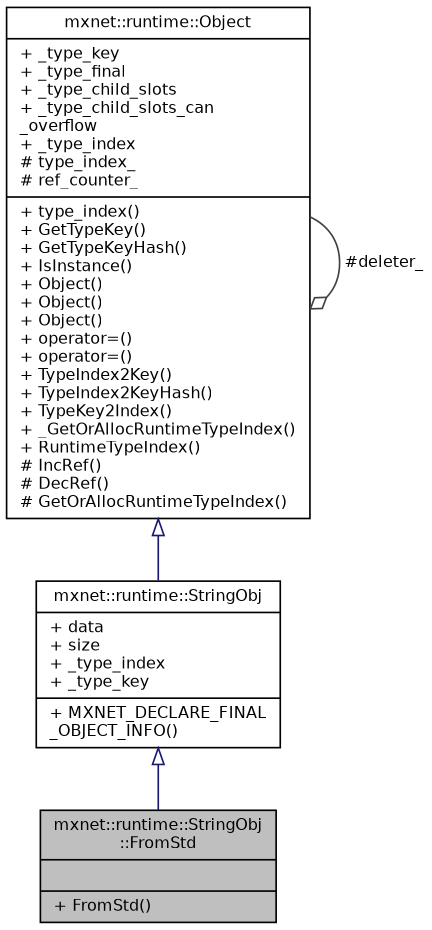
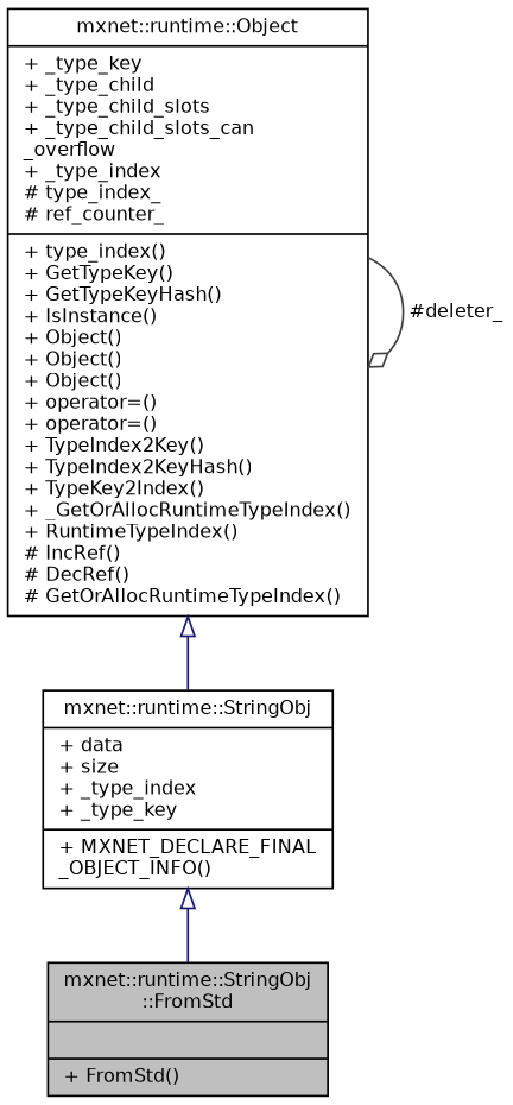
  digraph {
    node [color=black fillcolor=white fontname=Helvetica fontsize=10 shape=record style=filled]
    edge [arrowtail=onormal color=midnightblue dir=back fontname=Helvetica fontsize=10 labelfontname=Helvetica labelfontsize=10 style=solid]
    n1 [fillcolor=grey75 fontcolor=black height=0.2 label="{mxnet::runtime::StringObj\l::FromStd\n||+ FromStd()\l}" width=0.4]
    n2 [height=0.2 label="{mxnet::runtime::StringObj\n|+ data\l+ size\l+ _type_index\l+ _type_key\l|+ MXNET_DECLARE_FINAL\l_OBJECT_INFO()\l}" width=0.4]
-   n3 [height=0.2 label="{mxnet::runtime::Object\n|+ _type_key\l+ _type_final\l+ _type_child_slots\l+ _type_child_slots_can\l_overflow\l+ _type_index\l# type_index_\l# ref_counter_\l|+ type_index()\l+ GetTypeKey()\l+ GetTypeKeyHash()\l+ IsInstance()\l+ Object()\l+ Object()\l+ Object()\l+ operator=()\l+ operator=()\l+ TypeIndex2Key()\l+ TypeIndex2KeyHash()\l+ TypeKey2Index()\l+ _GetOrAllocRuntimeTypeIndex()\l+ RuntimeTypeIndex()\l# IncRef()\l# DecRef()\l# GetOrAllocRuntimeTypeIndex()\l}" width=0.4]
+   n3 [height=0.2 label="{mxnet::runtime::Object\n|+ _type_key\l+ _type_child\l+ _type_child_slots\l+ _type_child_slots_can\l_overflow\l+ _type_index\l# type_index_\l# ref_counter_\l|+ type_index()\l+ GetTypeKey()\l+ GetTypeKeyHash()\l+ IsInstance()\l+ Object()\l+ Object()\l+ Object()\l+ operator=()\l+ operator=()\l+ TypeIndex2Key()\l+ TypeIndex2KeyHash()\l+ TypeKey2Index()\l+ _GetOrAllocRuntimeTypeIndex()\l+ RuntimeTypeIndex()\l# IncRef()\l# DecRef()\l# GetOrAllocRuntimeTypeIndex()\l}" width=0.4]
    n2 -> n1
    n3 -> n2
    n3 -> n3 [arrowhead=odiamond color=grey25 label=" #deleter_" arrowtail="" dir=""]
  }
